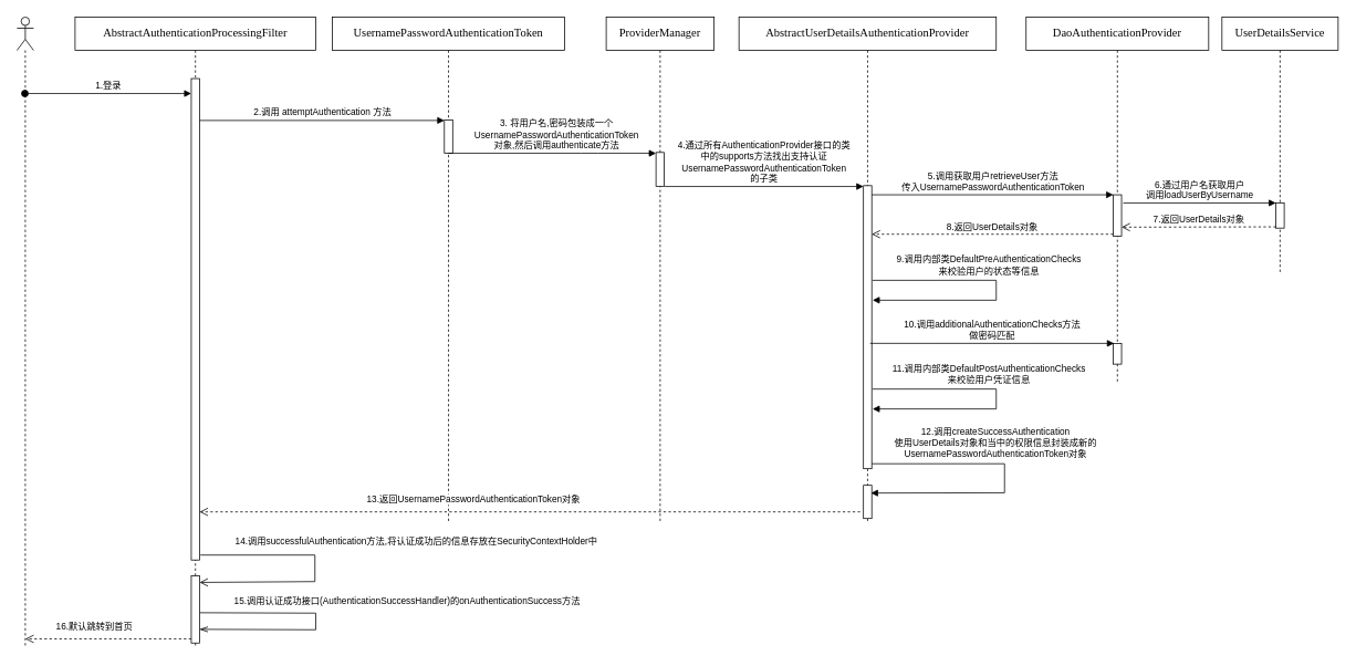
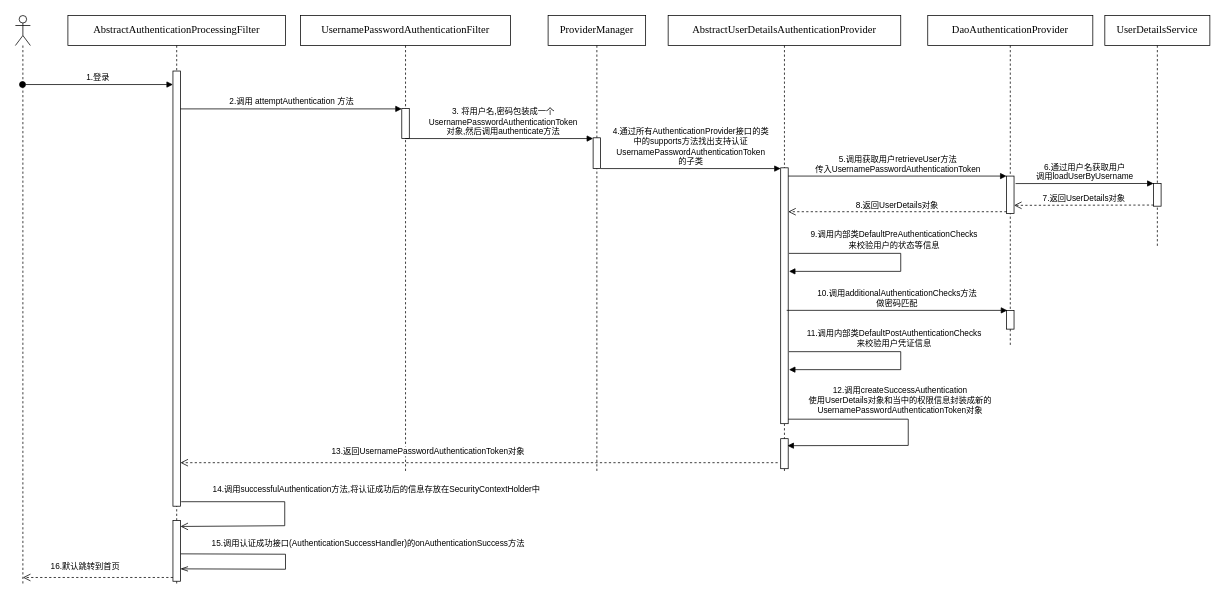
  <mxCell id="0" />
  <mxCell id="1" parent="0" />
  <mxCell id="2" value="" style="shape=umlLifeline;participant=umlActor;perimeter=lifelinePerimeter;whiteSpace=wrap;html=1;container=1;collapsible=0;recursiveResize=0;verticalAlign=top;spacingTop=36;labelBackgroundColor=#ffffff;outlineConnect=0;" parent="1" vertex="1"><mxGeometry x="20" y="20" width="20" height="760" as="geometry" /></mxCell>
  <mxCell id="3" value="16.默认跳转到首页" style="html=1;verticalAlign=bottom;endArrow=open;dashed=1;endSize=8;strokeColor=#000000;strokeWidth=1;exitX=0;exitY=0.938;exitDx=0;exitDy=0;exitPerimeter=0;" parent="2" source="8" edge="1"><mxGeometry x="0.171" y="-6" relative="1" as="geometry"><mxPoint x="10" y="749" as="targetPoint" /><mxPoint x="430" y="749" as="sourcePoint" /><mxPoint as="offset" /></mxGeometry></mxCell>
  <mxCell id="4" value="&lt;pre style=&quot;background-color: #ffffff ; color: #080808 ; font-family: &amp;#34;jetbrains mono&amp;#34; ; font-size: 10.5pt&quot;&gt;&lt;pre style=&quot;font-family: &amp;#34;jetbrains mono&amp;#34; ; font-size: 10.5pt&quot;&gt;&lt;pre style=&quot;font-family: &amp;#34;jetbrains mono&amp;#34; ; font-size: 10.5pt&quot;&gt;&lt;span style=&quot;color: #000000&quot;&gt;AbstractAuthenticationProcessingFilter&lt;/span&gt;&lt;/pre&gt;&lt;/pre&gt;&lt;/pre&gt;" style="shape=umlLifeline;perimeter=lifelinePerimeter;whiteSpace=wrap;html=1;container=1;collapsible=0;recursiveResize=0;outlineConnect=0;direction=east;" parent="1" vertex="1"><mxGeometry x="90" y="20" width="290" height="760" as="geometry" /></mxCell>
  <mxCell id="5" value="" style="html=1;points=[];perimeter=orthogonalPerimeter;" parent="4" vertex="1"><mxGeometry x="140" y="74" width="10" height="580" as="geometry" /></mxCell>
  <mxCell id="6" value="" style="edgeStyle=none;rounded=0;comic=0;orthogonalLoop=1;jettySize=auto;html=1;startArrow=none;startFill=0;endArrow=openThin;endFill=0;endSize=8;strokeColor=#000000;strokeWidth=1;" parent="4" edge="1"><mxGeometry relative="1" as="geometry"><mxPoint x="150" y="717.5" as="sourcePoint" /><mxPoint x="150" y="737.5" as="targetPoint" /><Array as="points"><mxPoint x="290" y="718" /><mxPoint x="290" y="738" /></Array></mxGeometry></mxCell>
  <mxCell id="7" value="15.调用认证成功接口(AuthenticationSuccessHandler)的&lt;span style=&quot;font-size: 11px&quot;&gt;onAuthenticationSuccess方法&lt;/span&gt;" style="edgeLabel;html=1;align=center;verticalAlign=middle;resizable=0;points=[];" parent="6" vertex="1" connectable="0"><mxGeometry x="-0.687" y="2" relative="1" as="geometry"><mxPoint x="202.99" y="-12.17" as="offset" /></mxGeometry></mxCell>
  <mxCell id="8" value="" style="html=1;points=[];perimeter=orthogonalPerimeter;" parent="4" vertex="1"><mxGeometry x="140" y="673" width="10" height="81" as="geometry" /></mxCell>
  <mxCell id="9" value="" style="html=1;verticalAlign=bottom;startArrow=none;startFill=0;endArrow=open;startSize=6;endSize=8;strokeColor=#000000;strokeWidth=1;rounded=0;" parent="4" edge="1"><mxGeometry width="80" relative="1" as="geometry"><mxPoint x="151" y="648" as="sourcePoint" /><mxPoint x="150" y="681" as="targetPoint" /><Array as="points"><mxPoint x="289" y="648" /><mxPoint x="289" y="680" /></Array></mxGeometry></mxCell>
  <mxCell id="10" value="14.调用successfulAuthentication方法,将认证成功后的信息存放在SecurityContextHolder中" style="edgeLabel;html=1;align=center;verticalAlign=middle;resizable=0;points=[];" parent="9" vertex="1" connectable="0"><mxGeometry x="-0.534" relative="1" as="geometry"><mxPoint x="187" y="-18" as="offset" /></mxGeometry></mxCell>
  <mxCell id="11" value="1.登录" style="html=1;verticalAlign=bottom;startArrow=oval;endArrow=block;startSize=8;strokeColor=#000000;strokeWidth=1;" parent="1" edge="1"><mxGeometry relative="1" as="geometry"><mxPoint x="29.5" y="112" as="sourcePoint" /><mxPoint x="230" y="112" as="targetPoint" /></mxGeometry></mxCell>
  <mxCell id="12" value="&lt;pre style=&quot;background-color: #ffffff ; color: #080808 ; font-family: &amp;#34;jetbrains mono&amp;#34; ; font-size: 10.5pt&quot;&gt;&lt;span style=&quot;color: #000000&quot;&gt;DaoAuthenticationProvider&lt;/span&gt;&lt;/pre&gt;" style="shape=umlLifeline;perimeter=lifelinePerimeter;whiteSpace=wrap;html=1;container=1;collapsible=0;recursiveResize=0;outlineConnect=0;" parent="1" vertex="1"><mxGeometry x="1236" y="20" width="220" height="440" as="geometry" /></mxCell>
  <mxCell id="13" value="" style="html=1;points=[];perimeter=orthogonalPerimeter;" parent="12" vertex="1"><mxGeometry x="105" y="214" width="10" height="50" as="geometry" /></mxCell>
  <mxCell id="14" value="" style="html=1;points=[];perimeter=orthogonalPerimeter;" parent="12" vertex="1"><mxGeometry x="105" y="393" width="10" height="25" as="geometry" /></mxCell>
- <mxCell id="15" value="&lt;pre style=&quot;background-color: #ffffff ; color: #080808 ; font-family: &amp;#34;jetbrains mono&amp;#34; ; font-size: 10.5pt&quot;&gt;&lt;span style=&quot;color: #000000&quot;&gt;UsernamePasswordAuthenticationToken&lt;/span&gt;&lt;/pre&gt;" style="shape=umlLifeline;perimeter=lifelinePerimeter;whiteSpace=wrap;html=1;container=1;collapsible=0;recursiveResize=0;outlineConnect=0;" parent="1" vertex="1"><mxGeometry x="400" y="20" width="280" height="610" as="geometry" /></mxCell>
+ <mxCell id="15" value="&lt;pre style=&quot;background-color: #ffffff ; color: #080808 ; font-family: &amp;#34;jetbrains mono&amp;#34; ; font-size: 10.5pt&quot;&gt;&lt;span style=&quot;color: #000000&quot;&gt;UsernamePasswordAuthenticationFilter&lt;/span&gt;&lt;/pre&gt;" style="shape=umlLifeline;perimeter=lifelinePerimeter;whiteSpace=wrap;html=1;container=1;collapsible=0;recursiveResize=0;outlineConnect=0;" parent="1" vertex="1"><mxGeometry x="400" y="20" width="280" height="610" as="geometry" /></mxCell>
  <mxCell id="16" value="" style="html=1;points=[];perimeter=orthogonalPerimeter;" parent="15" vertex="1"><mxGeometry x="135" y="124" width="10" height="40" as="geometry" /></mxCell>
  <mxCell id="17" value="2.调用 attemptAuthentication 方法" style="html=1;verticalAlign=bottom;startArrow=none;endArrow=block;startSize=8;strokeColor=#000000;strokeWidth=1;startFill=0;exitX=1;exitY=0.087;exitDx=0;exitDy=0;exitPerimeter=0;" parent="1" source="5" target="16" edge="1"><mxGeometry relative="1" as="geometry"><mxPoint x="240" y="244" as="sourcePoint" /></mxGeometry></mxCell>
  <mxCell id="18" value="3. 将用户名,密码包装成一个&lt;br&gt;UsernamePasswordAuthenticationToken&lt;br&gt;对象,然后调用authenticate方法" style="html=1;verticalAlign=bottom;startArrow=none;endArrow=block;startSize=8;strokeColor=#000000;strokeWidth=1;startFill=0;" parent="1" edge="1"><mxGeometry x="0.361" y="-40" relative="1" as="geometry"><mxPoint x="539.5" y="184" as="sourcePoint" /><mxPoint x="790" y="184" as="targetPoint" /><Array as="points"><mxPoint x="710" y="184" /></Array><mxPoint x="-40" y="-40" as="offset" /></mxGeometry></mxCell>
  <mxCell id="19" value="&lt;pre style=&quot;background-color: #ffffff ; color: #080808 ; font-family: &amp;#34;jetbrains mono&amp;#34; ; font-size: 10.5pt&quot;&gt;&lt;span style=&quot;color: #000000&quot;&gt;AbstractUserDetailsAuthenticationProvider&lt;/span&gt;&lt;/pre&gt;" style="shape=umlLifeline;perimeter=lifelinePerimeter;whiteSpace=wrap;html=1;container=1;collapsible=0;recursiveResize=0;outlineConnect=0;" parent="1" vertex="1"><mxGeometry x="890" y="20" width="310" height="610" as="geometry" /></mxCell>
  <mxCell id="20" value="" style="html=1;points=[];perimeter=orthogonalPerimeter;" parent="19" vertex="1"><mxGeometry x="150" y="203" width="10" height="341" as="geometry" /></mxCell>
  <mxCell id="21" value="" style="html=1;points=[];perimeter=orthogonalPerimeter;" parent="19" vertex="1"><mxGeometry x="150" y="564" width="10" height="40" as="geometry" /></mxCell>
  <mxCell id="22" value="" style="html=1;verticalAlign=bottom;startArrow=none;endArrow=block;startSize=8;strokeColor=#000000;strokeWidth=1;startFill=0;rounded=0;exitX=1.1;exitY=0.624;exitDx=0;exitDy=0;exitPerimeter=0;" parent="19" edge="1"><mxGeometry relative="1" as="geometry"><mxPoint x="161" y="317.04" as="sourcePoint" /><mxPoint x="161" y="341" as="targetPoint" /><Array as="points"><mxPoint x="310" y="317" /><mxPoint x="310" y="341" /></Array></mxGeometry></mxCell>
  <mxCell id="23" value="9.调用内部类DefaultPreAuthenticationChecks&lt;br&gt;来校验用户的状态等信息" style="edgeLabel;html=1;align=center;verticalAlign=middle;resizable=0;points=[];" parent="22" vertex="1" connectable="0"><mxGeometry x="-0.523" y="2" relative="1" as="geometry"><mxPoint x="63" y="-16.02" as="offset" /></mxGeometry></mxCell>
  <mxCell id="24" value="" style="endArrow=block;startArrow=none;endFill=1;startFill=0;html=1;strokeColor=#000000;strokeWidth=1;entryX=0.9;entryY=0.233;entryDx=0;entryDy=0;entryPerimeter=0;rounded=0;" parent="19" target="21" edge="1"><mxGeometry width="160" relative="1" as="geometry"><mxPoint x="160" y="538" as="sourcePoint" /><mxPoint x="161" y="584" as="targetPoint" /><Array as="points"><mxPoint x="320" y="538" /><mxPoint x="320" y="573" /></Array></mxGeometry></mxCell>
  <mxCell id="25" value="12.调用createSuccessAuthentication&lt;br&gt;使用UserDetails对象和当中的权限信息封装成新的&lt;br&gt;UsernamePasswordAuthenticationToken对象" style="edgeLabel;html=1;align=center;verticalAlign=middle;resizable=0;points=[];" parent="24" vertex="1" connectable="0"><mxGeometry x="-0.556" y="1" relative="1" as="geometry"><mxPoint x="69" y="-25" as="offset" /></mxGeometry></mxCell>
  <mxCell id="26" value="5.调用获取用户retrieveUser方法&lt;br&gt;传入UsernamePasswordAuthenticationToken" style="html=1;verticalAlign=bottom;endArrow=block;entryX=0;entryY=0;strokeColor=#000000;strokeWidth=1;" parent="1" source="20" target="13" edge="1"><mxGeometry relative="1" as="geometry"><mxPoint x="1090" y="304" as="sourcePoint" /></mxGeometry></mxCell>
  <mxCell id="27" value="8.返回UserDetails对象" style="html=1;verticalAlign=bottom;endArrow=open;dashed=1;endSize=8;exitX=0;exitY=0.95;strokeColor=#000000;strokeWidth=1;" parent="1" source="13" target="20" edge="1"><mxGeometry relative="1" as="geometry"><mxPoint x="1060" y="380" as="targetPoint" /></mxGeometry></mxCell>
  <mxCell id="28" value="&lt;pre style=&quot;background-color: #ffffff ; color: #080808 ; font-family: &amp;#34;jetbrains mono&amp;#34; ; font-size: 10.5pt&quot;&gt;&lt;span style=&quot;color: #000000&quot;&gt;UserDetailsService&lt;/span&gt;&lt;/pre&gt;" style="shape=umlLifeline;perimeter=lifelinePerimeter;whiteSpace=wrap;html=1;container=1;collapsible=0;recursiveResize=0;outlineConnect=0;" parent="1" vertex="1"><mxGeometry x="1472" y="20" width="140" height="310" as="geometry" /></mxCell>
  <mxCell id="29" value="" style="html=1;points=[];perimeter=orthogonalPerimeter;" parent="28" vertex="1"><mxGeometry x="65" y="223.88" width="10" height="30.25" as="geometry" /></mxCell>
  <mxCell id="30" value="6.通过用户名获取用户&lt;br&gt;调用loadUserByUsername" style="html=1;verticalAlign=bottom;endArrow=block;entryX=0;entryY=0;strokeColor=#000000;strokeWidth=1;" parent="1" target="29" edge="1"><mxGeometry relative="1" as="geometry"><mxPoint x="1353" y="244" as="sourcePoint" /></mxGeometry></mxCell>
  <mxCell id="31" value="7.返回UserDetails对象" style="html=1;verticalAlign=bottom;endArrow=open;dashed=1;endSize=8;exitX=0;exitY=0.95;strokeColor=#000000;strokeWidth=1;entryX=1;entryY=0.78;entryDx=0;entryDy=0;entryPerimeter=0;" parent="1" source="29" target="13" edge="1"><mxGeometry relative="1" as="geometry"><mxPoint x="1340" y="294" as="targetPoint" /></mxGeometry></mxCell>
  <mxCell id="32" value="&lt;pre style=&quot;background-color: #ffffff ; color: #080808 ; font-family: &amp;#34;jetbrains mono&amp;#34; ; font-size: 10.5pt&quot;&gt;&lt;span style=&quot;color: #000000&quot;&gt;ProviderManager&lt;/span&gt;&lt;/pre&gt;" style="shape=umlLifeline;perimeter=lifelinePerimeter;whiteSpace=wrap;html=1;container=1;collapsible=0;recursiveResize=0;outlineConnect=0;" parent="1" vertex="1"><mxGeometry x="730" y="20" width="130" height="610" as="geometry" /></mxCell>
  <mxCell id="33" value="" style="html=1;points=[];perimeter=orthogonalPerimeter;" parent="32" vertex="1"><mxGeometry x="60" y="163" width="10" height="41" as="geometry" /></mxCell>
  <mxCell id="34" value="4.通过所有AuthenticationProvider接口的类&lt;br&gt;中的supports方法找出支持认证&lt;br&gt;UsernamePasswordAuthenticationToken&lt;br&gt;的子类" style="html=1;verticalAlign=bottom;startArrow=none;startFill=0;endArrow=block;startSize=8;strokeColor=#000000;strokeWidth=1;" parent="32" edge="1"><mxGeometry width="60" relative="1" as="geometry"><mxPoint x="70" y="204" as="sourcePoint" /><mxPoint x="310" y="204" as="targetPoint" /></mxGeometry></mxCell>
  <mxCell id="35" value="10.调用additionalAuthenticationChecks方法&lt;br&gt;做密码匹配" style="html=1;verticalAlign=bottom;startArrow=none;endArrow=block;startSize=8;strokeColor=#000000;strokeWidth=1;startFill=0;exitX=1.4;exitY=0.876;exitDx=0;exitDy=0;exitPerimeter=0;" parent="1" edge="1"><mxGeometry relative="1" as="geometry"><mxPoint x="1048" y="412.96" as="sourcePoint" /><mxPoint x="1342" y="413" as="targetPoint" /></mxGeometry></mxCell>
  <mxCell id="36" value="" style="html=1;verticalAlign=bottom;startArrow=none;endArrow=block;startSize=8;strokeColor=#000000;strokeWidth=1;startFill=0;rounded=0;exitX=1.1;exitY=0.624;exitDx=0;exitDy=0;exitPerimeter=0;" parent="1" edge="1"><mxGeometry relative="1" as="geometry"><mxPoint x="1051" y="468.04" as="sourcePoint" /><mxPoint x="1051" y="492" as="targetPoint" /><Array as="points"><mxPoint x="1200" y="468" /><mxPoint x="1200" y="492" /></Array></mxGeometry></mxCell>
  <mxCell id="37" value="11.调用内部类DefaultPostAuthenticationChecks&lt;br&gt;来校验用户凭证信息" style="edgeLabel;html=1;align=center;verticalAlign=middle;resizable=0;points=[];" parent="36" vertex="1" connectable="0"><mxGeometry x="-0.523" y="2" relative="1" as="geometry"><mxPoint x="63" y="-16.02" as="offset" /></mxGeometry></mxCell>
  <mxCell id="38" value="13.返回UsernamePasswordAuthenticationToken对象" style="html=1;verticalAlign=bottom;endArrow=open;dashed=1;endSize=8;strokeColor=#000000;strokeWidth=1;exitX=-0.4;exitY=0.775;exitDx=0;exitDy=0;exitPerimeter=0;" parent="1" edge="1"><mxGeometry x="0.171" y="-6" relative="1" as="geometry"><mxPoint x="240" y="616" as="targetPoint" /><mxPoint x="1036" y="616" as="sourcePoint" /><mxPoint as="offset" /></mxGeometry></mxCell>
